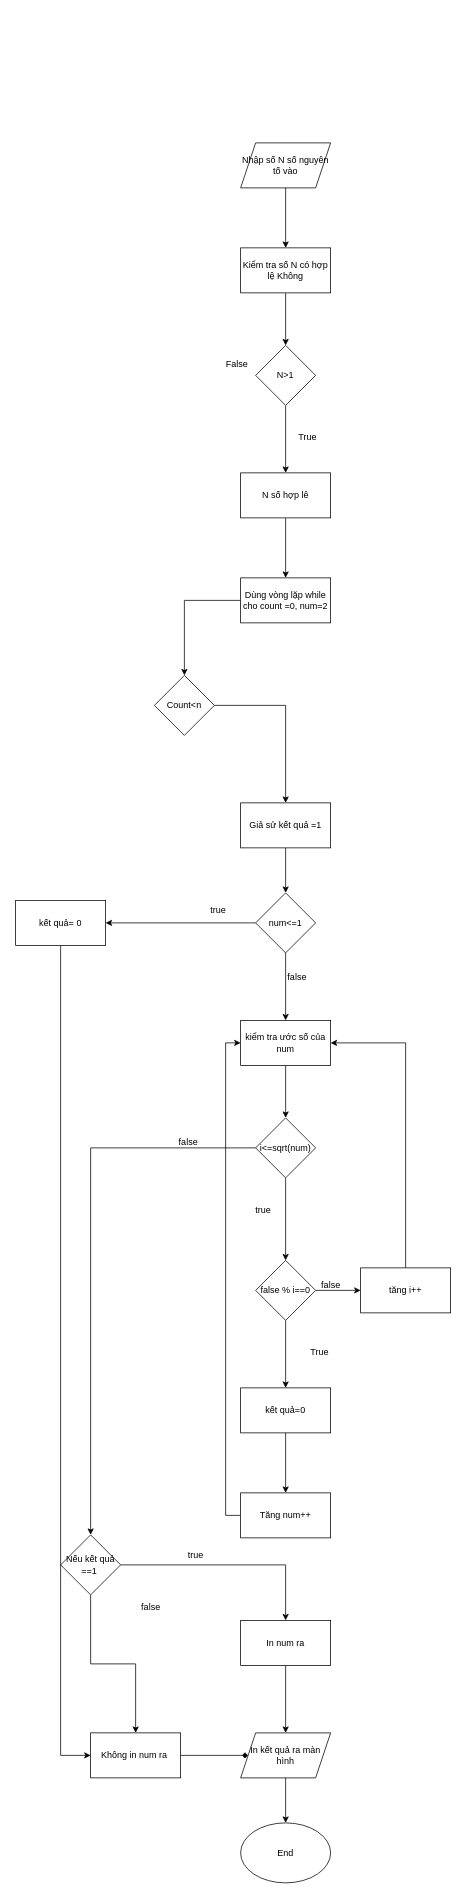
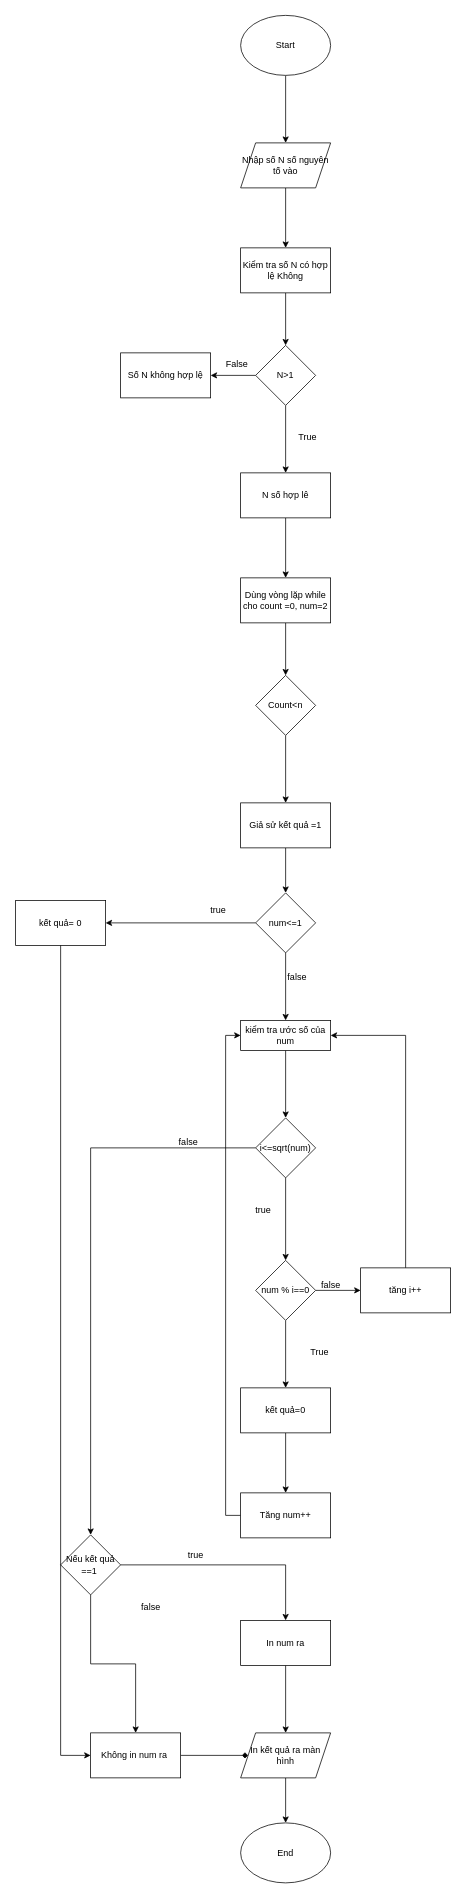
  <mxCell id="0" />
  <mxCell id="1" parent="0" />
+ <mxCell id="2" value="" style="edgeStyle=orthogonalEdgeStyle;rounded=0;orthogonalLoop=1;jettySize=auto;html=1;" edge="1" parent="1" source="3" target="5"><mxGeometry relative="1" as="geometry" /></mxCell>
+ <mxCell id="3" value="Start" style="ellipse;whiteSpace=wrap;html=1;" vertex="1" parent="1"><mxGeometry x="320" y="20" width="120" height="80" as="geometry" /></mxCell>
  <mxCell id="4" value="" style="edgeStyle=orthogonalEdgeStyle;rounded=0;orthogonalLoop=1;jettySize=auto;html=1;" edge="1" parent="1" source="5" target="7"><mxGeometry relative="1" as="geometry" /></mxCell>
  <mxCell id="5" value="Nhập số N số nguyên tố vào" style="shape=parallelogram;perimeter=parallelogramPerimeter;whiteSpace=wrap;html=1;fixedSize=1;" vertex="1" parent="1"><mxGeometry x="320" y="190" width="120" height="60" as="geometry" /></mxCell>
  <mxCell id="6" value="" style="edgeStyle=orthogonalEdgeStyle;rounded=0;orthogonalLoop=1;jettySize=auto;html=1;" edge="1" parent="1" source="7" target="10"><mxGeometry relative="1" as="geometry" /></mxCell>
  <mxCell id="7" value="Kiểm tra số N có hợp lệ Không" style="whiteSpace=wrap;html=1;" vertex="1" parent="1"><mxGeometry x="320" y="330" width="120" height="60" as="geometry" /></mxCell>
  <mxCell id="8" value="" style="edgeStyle=orthogonalEdgeStyle;rounded=0;orthogonalLoop=1;jettySize=auto;html=1;" edge="1" parent="1" source="10" target="12"><mxGeometry relative="1" as="geometry" /></mxCell>
+ <mxCell id="9" value="" style="edgeStyle=orthogonalEdgeStyle;rounded=0;orthogonalLoop=1;jettySize=auto;html=1;" edge="1" parent="1" source="10" target="13"><mxGeometry relative="1" as="geometry" /></mxCell>
  <mxCell id="10" value="N&amp;gt;1" style="rhombus;whiteSpace=wrap;html=1;" vertex="1" parent="1"><mxGeometry x="340" y="460" width="80" height="80" as="geometry" /></mxCell>
  <mxCell id="11" value="" style="edgeStyle=orthogonalEdgeStyle;rounded=0;orthogonalLoop=1;jettySize=auto;html=1;" edge="1" parent="1" source="12" target="17"><mxGeometry relative="1" as="geometry" /></mxCell>
  <mxCell id="12" value="N số hợp lê" style="whiteSpace=wrap;html=1;" vertex="1" parent="1"><mxGeometry x="320" y="630" width="120" height="60" as="geometry" /></mxCell>
+ <mxCell id="13" value="Số N không hợp lệ" style="whiteSpace=wrap;html=1;" vertex="1" parent="1"><mxGeometry x="160" y="470" width="120" height="60" as="geometry" /></mxCell>
  <mxCell id="14" value="True" style="text;html=1;align=center;verticalAlign=middle;resizable=0;points=[];autosize=1;strokeColor=none;fillColor=none;" vertex="1" parent="1"><mxGeometry x="384" y="568" width="50" height="30" as="geometry" /></mxCell>
  <mxCell id="15" value="False" style="text;html=1;align=center;verticalAlign=middle;resizable=0;points=[];autosize=1;strokeColor=none;fillColor=none;" vertex="1" parent="1"><mxGeometry x="290" y="470" width="50" height="30" as="geometry" /></mxCell>
  <mxCell id="16" value="" style="edgeStyle=orthogonalEdgeStyle;rounded=0;orthogonalLoop=1;jettySize=auto;html=1;" edge="1" parent="1" source="17" target="19"><mxGeometry relative="1" as="geometry" /></mxCell>
  <mxCell id="17" value="Dùng vòng lặp while&lt;div&gt;cho count =0, num=2&lt;/div&gt;" style="whiteSpace=wrap;html=1;" vertex="1" parent="1"><mxGeometry x="320" y="770" width="120" height="60" as="geometry" /></mxCell>
  <mxCell id="18" value="" style="edgeStyle=orthogonalEdgeStyle;rounded=0;orthogonalLoop=1;jettySize=auto;html=1;" edge="1" parent="1" source="19" target="21"><mxGeometry relative="1" as="geometry" /></mxCell>
- <mxCell id="19" value="Count&amp;lt;n" style="rhombus;whiteSpace=wrap;html=1;" vertex="1" parent="1"><mxGeometry x="205" y="900" width="80" height="80" as="geometry" /></mxCell>
+ <mxCell id="19" value="Count&amp;lt;n" style="rhombus;whiteSpace=wrap;html=1;" vertex="1" parent="1"><mxGeometry x="340" y="900" width="80" height="80" as="geometry" /></mxCell>
  <mxCell id="20" value="" style="edgeStyle=orthogonalEdgeStyle;rounded=0;orthogonalLoop=1;jettySize=auto;html=1;entryX=0.5;entryY=0;entryDx=0;entryDy=0;" edge="1" parent="1" source="21" target="24"><mxGeometry relative="1" as="geometry"><mxPoint x="380" y="1210" as="targetPoint" /></mxGeometry></mxCell>
  <mxCell id="21" value="Giả sử kết quả =1" style="whiteSpace=wrap;html=1;" vertex="1" parent="1"><mxGeometry x="320" y="1070" width="120" height="60" as="geometry" /></mxCell>
  <mxCell id="22" value="" style="edgeStyle=orthogonalEdgeStyle;rounded=0;orthogonalLoop=1;jettySize=auto;html=1;" edge="1" parent="1" source="24" target="26"><mxGeometry relative="1" as="geometry" /></mxCell>
  <mxCell id="23" value="" style="edgeStyle=orthogonalEdgeStyle;rounded=0;orthogonalLoop=1;jettySize=auto;html=1;entryX=1;entryY=0.5;entryDx=0;entryDy=0;" edge="1" parent="1" source="24" target="27"><mxGeometry relative="1" as="geometry"><mxPoint x="280" y="1230" as="targetPoint" /></mxGeometry></mxCell>
  <mxCell id="24" value="num&amp;lt;=1" style="rhombus;whiteSpace=wrap;html=1;" vertex="1" parent="1"><mxGeometry x="340" y="1190" width="80" height="80" as="geometry" /></mxCell>
  <mxCell id="25" value="" style="edgeStyle=orthogonalEdgeStyle;rounded=0;orthogonalLoop=1;jettySize=auto;html=1;" edge="1" parent="1" source="26" target="32"><mxGeometry relative="1" as="geometry" /></mxCell>
- <mxCell id="26" value="kiểm tra ước số của num" style="whiteSpace=wrap;html=1;" vertex="1" parent="1"><mxGeometry x="320" y="1360" width="120" height="60" as="geometry" /></mxCell>
+ <mxCell id="26" value="kiểm tra ước số của num" style="whiteSpace=wrap;html=1;" vertex="1" parent="1"><mxGeometry x="320" y="1360" width="120" height="40" as="geometry" /></mxCell>
  <mxCell id="27" value="kết quả= 0" style="rounded=0;whiteSpace=wrap;html=1;" vertex="1" parent="1"><mxGeometry x="20" y="1200" width="120" height="60" as="geometry" /></mxCell>
  <mxCell id="28" value="true" style="text;html=1;align=center;verticalAlign=middle;resizable=0;points=[];autosize=1;strokeColor=none;fillColor=none;" vertex="1" parent="1"><mxGeometry x="270" y="1198" width="40" height="30" as="geometry" /></mxCell>
  <mxCell id="29" value="false" style="text;html=1;align=center;verticalAlign=middle;resizable=0;points=[];autosize=1;strokeColor=none;fillColor=none;" vertex="1" parent="1"><mxGeometry x="370" y="1288" width="50" height="30" as="geometry" /></mxCell>
  <mxCell id="30" value="" style="edgeStyle=orthogonalEdgeStyle;rounded=0;orthogonalLoop=1;jettySize=auto;html=1;entryX=0.5;entryY=0;entryDx=0;entryDy=0;" edge="1" parent="1" source="32" target="36"><mxGeometry relative="1" as="geometry"><mxPoint x="380" y="1660" as="targetPoint" /></mxGeometry></mxCell>
  <mxCell id="31" style="edgeStyle=orthogonalEdgeStyle;rounded=0;orthogonalLoop=1;jettySize=auto;html=1;exitX=0;exitY=0.5;exitDx=0;exitDy=0;entryX=0.5;entryY=0;entryDx=0;entryDy=0;" edge="1" parent="1" source="32" target="47"><mxGeometry relative="1" as="geometry" /></mxCell>
  <mxCell id="32" value="i&amp;lt;=sqrt(num)" style="rhombus;whiteSpace=wrap;html=1;" vertex="1" parent="1"><mxGeometry x="340" y="1490" width="80" height="80" as="geometry" /></mxCell>
  <mxCell id="33" value="true" style="text;html=1;align=center;verticalAlign=middle;resizable=0;points=[];autosize=1;strokeColor=none;fillColor=none;" vertex="1" parent="1"><mxGeometry x="330" y="1598" width="40" height="30" as="geometry" /></mxCell>
  <mxCell id="34" value="" style="edgeStyle=orthogonalEdgeStyle;rounded=0;orthogonalLoop=1;jettySize=auto;html=1;" edge="1" parent="1" source="36" target="38"><mxGeometry relative="1" as="geometry" /></mxCell>
  <mxCell id="35" value="" style="edgeStyle=orthogonalEdgeStyle;rounded=0;orthogonalLoop=1;jettySize=auto;html=1;" edge="1" parent="1" source="36" target="40"><mxGeometry relative="1" as="geometry" /></mxCell>
- <mxCell id="36" value="false % i==0" style="rhombus;whiteSpace=wrap;html=1;" vertex="1" parent="1"><mxGeometry x="340" y="1680" width="80" height="80" as="geometry" /></mxCell>
+ <mxCell id="36" value="num % i==0" style="rhombus;whiteSpace=wrap;html=1;" vertex="1" parent="1"><mxGeometry x="340" y="1680" width="80" height="80" as="geometry" /></mxCell>
  <mxCell id="37" value="" style="edgeStyle=orthogonalEdgeStyle;rounded=0;orthogonalLoop=1;jettySize=auto;html=1;" edge="1" parent="1" source="38" target="44"><mxGeometry relative="1" as="geometry" /></mxCell>
  <mxCell id="38" value="kết quả=0" style="whiteSpace=wrap;html=1;" vertex="1" parent="1"><mxGeometry x="320" y="1850" width="120" height="60" as="geometry" /></mxCell>
  <mxCell id="39" style="edgeStyle=orthogonalEdgeStyle;rounded=0;orthogonalLoop=1;jettySize=auto;html=1;exitX=0.5;exitY=0;exitDx=0;exitDy=0;entryX=1;entryY=0.5;entryDx=0;entryDy=0;" edge="1" parent="1" source="40" target="26"><mxGeometry relative="1" as="geometry" /></mxCell>
  <mxCell id="40" value="tăng i++" style="whiteSpace=wrap;html=1;" vertex="1" parent="1"><mxGeometry x="480" y="1690" width="120" height="60" as="geometry" /></mxCell>
  <mxCell id="41" value="True" style="text;html=1;align=center;verticalAlign=middle;resizable=0;points=[];autosize=1;strokeColor=none;fillColor=none;" vertex="1" parent="1"><mxGeometry x="400" y="1788" width="50" height="30" as="geometry" /></mxCell>
  <mxCell id="42" value="false" style="text;html=1;align=center;verticalAlign=middle;resizable=0;points=[];autosize=1;strokeColor=none;fillColor=none;" vertex="1" parent="1"><mxGeometry x="415" y="1698" width="50" height="30" as="geometry" /></mxCell>
  <mxCell id="43" style="edgeStyle=orthogonalEdgeStyle;rounded=0;orthogonalLoop=1;jettySize=auto;html=1;exitX=0;exitY=0.5;exitDx=0;exitDy=0;entryX=0;entryY=0.5;entryDx=0;entryDy=0;" edge="1" parent="1" source="44" target="26"><mxGeometry relative="1" as="geometry" /></mxCell>
  <mxCell id="44" value="Tăng num++" style="whiteSpace=wrap;html=1;" vertex="1" parent="1"><mxGeometry x="320" y="1990" width="120" height="60" as="geometry" /></mxCell>
  <mxCell id="45" value="" style="edgeStyle=orthogonalEdgeStyle;rounded=0;orthogonalLoop=1;jettySize=auto;html=1;" edge="1" parent="1" source="47" target="49"><mxGeometry relative="1" as="geometry" /></mxCell>
  <mxCell id="46" style="edgeStyle=orthogonalEdgeStyle;rounded=0;orthogonalLoop=1;jettySize=auto;html=1;exitX=0.5;exitY=1;exitDx=0;exitDy=0;entryX=0.5;entryY=0;entryDx=0;entryDy=0;" edge="1" parent="1" source="47" target="57"><mxGeometry relative="1" as="geometry" /></mxCell>
  <mxCell id="47" value="Nếu kết quả ==1&amp;nbsp;" style="rhombus;whiteSpace=wrap;html=1;" vertex="1" parent="1"><mxGeometry x="80" y="2046" width="80" height="80" as="geometry" /></mxCell>
  <mxCell id="48" style="edgeStyle=orthogonalEdgeStyle;rounded=0;orthogonalLoop=1;jettySize=auto;html=1;exitX=0.5;exitY=1;exitDx=0;exitDy=0;entryX=0.5;entryY=0;entryDx=0;entryDy=0;" edge="1" parent="1" source="49" target="52"><mxGeometry relative="1" as="geometry" /></mxCell>
  <mxCell id="49" value="In num ra" style="whiteSpace=wrap;html=1;" vertex="1" parent="1"><mxGeometry x="320" y="2160" width="120" height="60" as="geometry" /></mxCell>
  <mxCell id="50" value="false" style="text;html=1;align=center;verticalAlign=middle;resizable=0;points=[];autosize=1;strokeColor=none;fillColor=none;" vertex="1" parent="1"><mxGeometry x="225" y="1508" width="50" height="30" as="geometry" /></mxCell>
  <mxCell id="51" style="edgeStyle=orthogonalEdgeStyle;rounded=0;orthogonalLoop=1;jettySize=auto;html=1;exitX=0.5;exitY=1;exitDx=0;exitDy=0;entryX=0.5;entryY=0;entryDx=0;entryDy=0;" edge="1" parent="1" source="52" target="53"><mxGeometry relative="1" as="geometry" /></mxCell>
  <mxCell id="52" value="In kết quả ra màn hình" style="shape=parallelogram;perimeter=parallelogramPerimeter;whiteSpace=wrap;html=1;fixedSize=1;" vertex="1" parent="1"><mxGeometry x="320" y="2310" width="120" height="60" as="geometry" /></mxCell>
  <mxCell id="53" value="End" style="ellipse;whiteSpace=wrap;html=1;" vertex="1" parent="1"><mxGeometry x="320" y="2430" width="120" height="80" as="geometry" /></mxCell>
  <mxCell id="54" value="true" style="text;html=1;align=center;verticalAlign=middle;resizable=0;points=[];autosize=1;strokeColor=none;fillColor=none;" vertex="1" parent="1"><mxGeometry x="240" y="2058" width="40" height="30" as="geometry" /></mxCell>
  <mxCell id="55" value="" style="edgeStyle=orthogonalEdgeStyle;rounded=0;orthogonalLoop=1;jettySize=auto;html=1;exitX=0.5;exitY=1;exitDx=0;exitDy=0;entryX=0;entryY=0.5;entryDx=0;entryDy=0;" edge="1" parent="1" source="27" target="57"><mxGeometry relative="1" as="geometry"><mxPoint x="80" y="1260" as="sourcePoint" /><mxPoint x="330" y="2340" as="targetPoint" /><Array as="points" /></mxGeometry></mxCell>
  <mxCell id="56" style="edgeStyle=orthogonalEdgeStyle;rounded=0;orthogonalLoop=1;jettySize=auto;html=1;exitX=1;exitY=0.5;exitDx=0;exitDy=0;entryX=0;entryY=0.5;entryDx=0;entryDy=0;endArrow=diamond;" edge="1" parent="1" source="57" target="52"><mxGeometry relative="1" as="geometry" /></mxCell>
  <mxCell id="57" value="Không in num ra&amp;nbsp;" style="whiteSpace=wrap;html=1;" vertex="1" parent="1"><mxGeometry x="120" y="2310" width="120" height="60" as="geometry" /></mxCell>
  <mxCell id="58" value="false" style="text;html=1;align=center;verticalAlign=middle;resizable=0;points=[];autosize=1;strokeColor=none;fillColor=none;" vertex="1" parent="1"><mxGeometry x="175" y="2128" width="50" height="30" as="geometry" /></mxCell>
